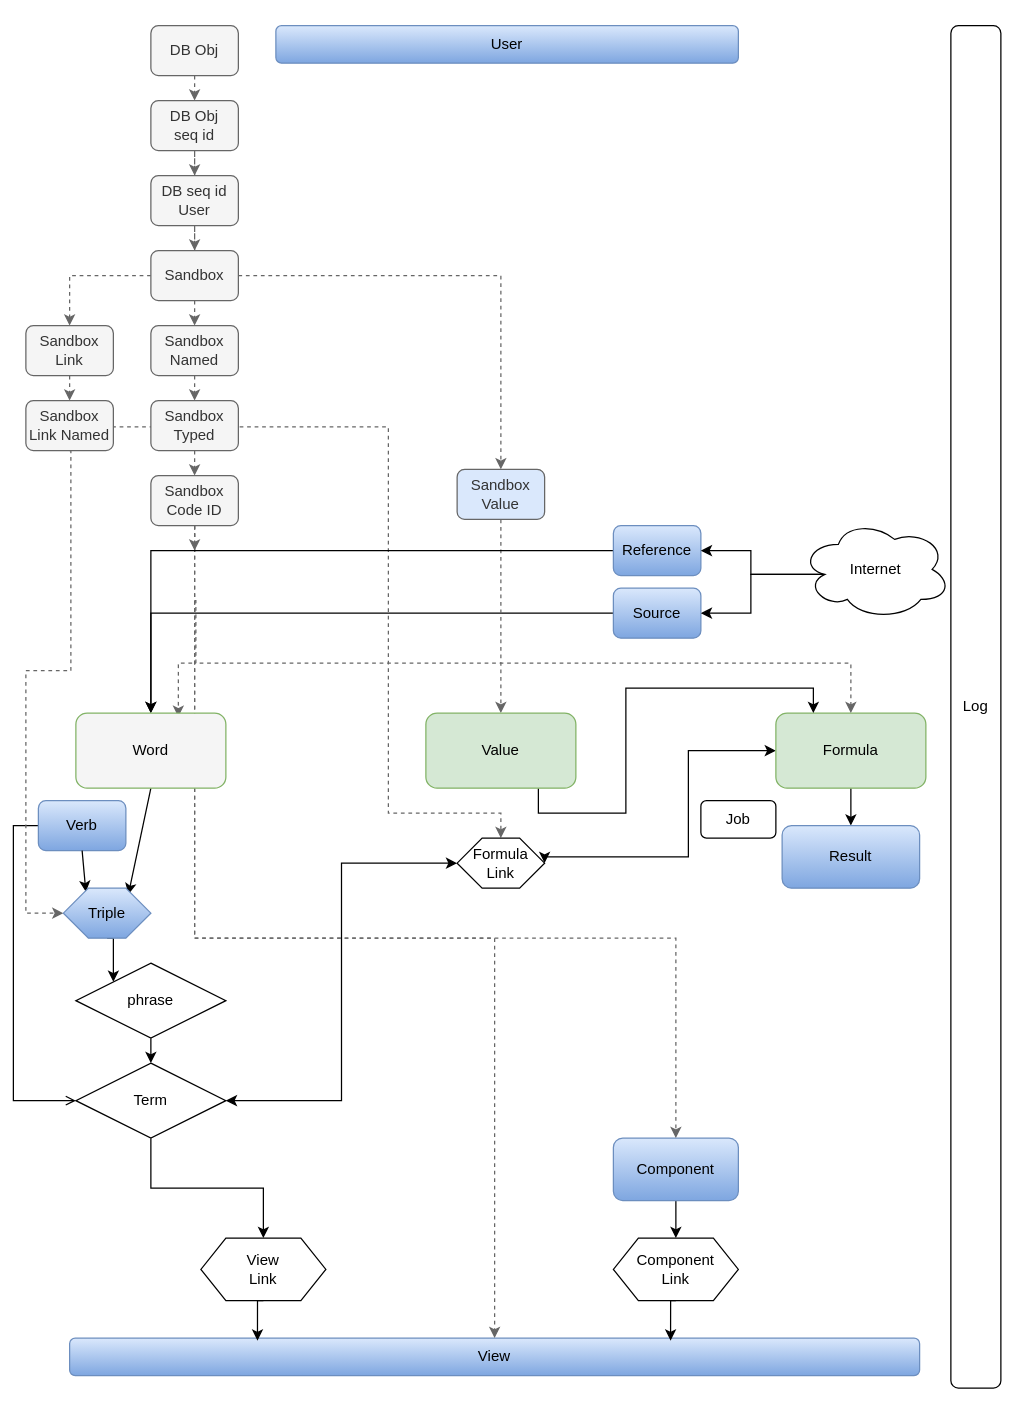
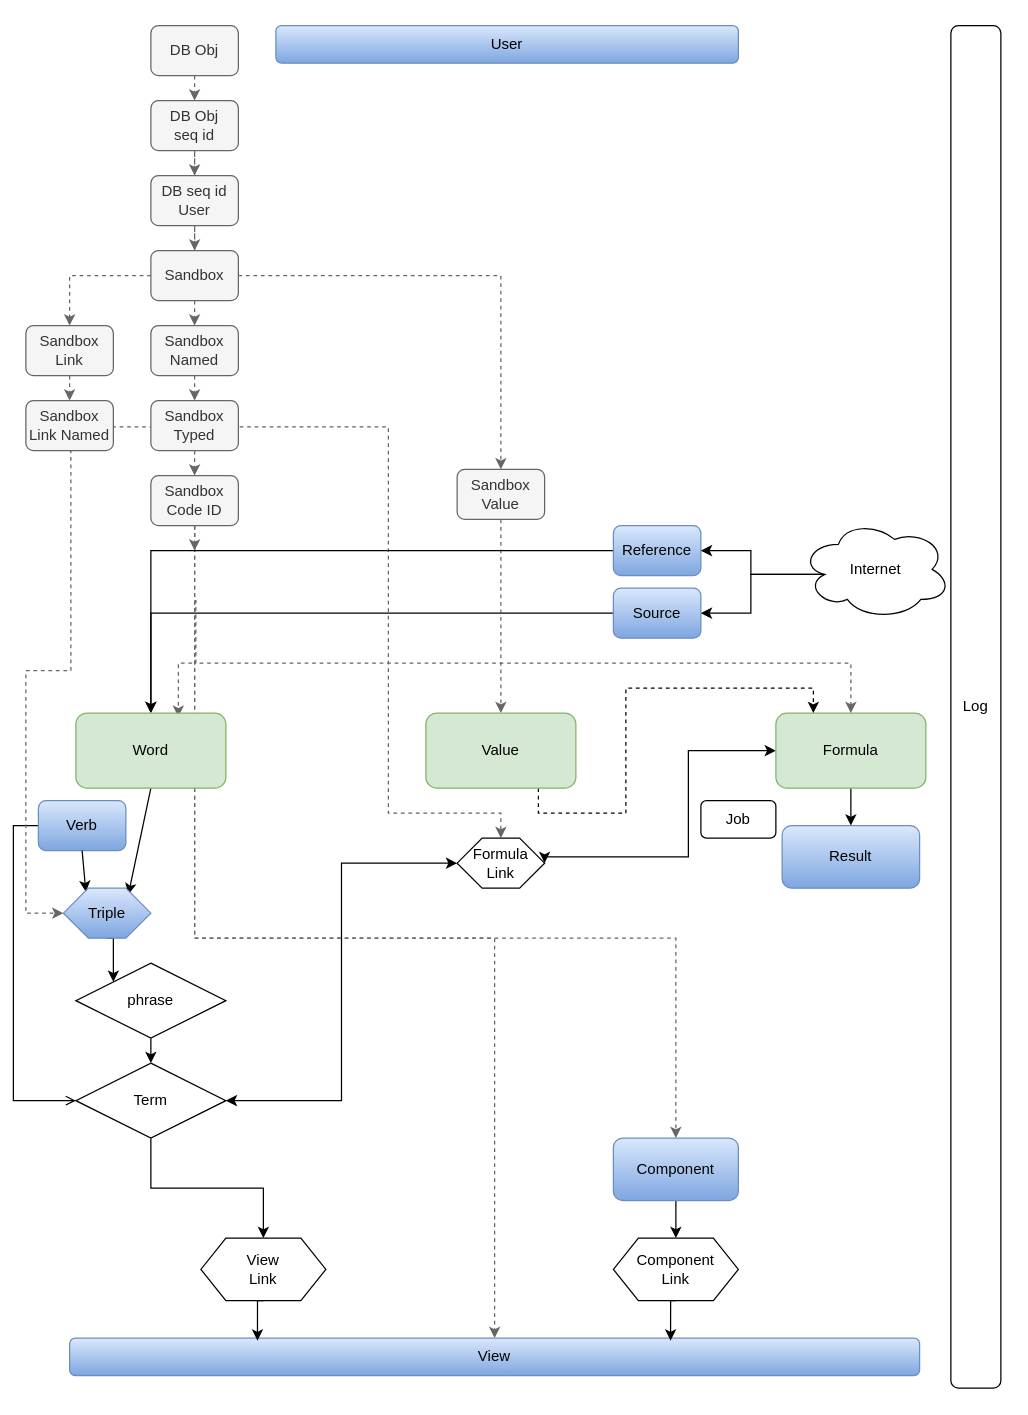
  <mxCell id="0" />
  <mxCell id="1" parent="0" />
  <mxCell id="2" style="edgeStyle=orthogonalEdgeStyle;rounded=0;orthogonalLoop=1;jettySize=auto;html=1;entryX=0;entryY=0.5;entryDx=0;entryDy=0;startArrow=classic;startFill=1;" edge="1" parent="1" source="47" target="45"><mxGeometry relative="1" as="geometry" /></mxCell>
  <mxCell id="3" style="edgeStyle=orthogonalEdgeStyle;rounded=0;orthogonalLoop=1;jettySize=auto;html=1;exitX=0;exitY=0.5;exitDx=0;exitDy=0;entryX=1;entryY=0.5;entryDx=0;entryDy=0;startArrow=classic;startFill=1;" edge="1" parent="1" source="5" target="45"><mxGeometry relative="1" as="geometry"><Array as="points"><mxPoint x="550" y="600" /><mxPoint x="550" y="685" /></Array></mxGeometry></mxCell>
  <mxCell id="4" style="edgeStyle=orthogonalEdgeStyle;rounded=0;orthogonalLoop=1;jettySize=auto;html=1;exitX=0.5;exitY=1;exitDx=0;exitDy=0;entryX=0.5;entryY=0;entryDx=0;entryDy=0;" edge="1" parent="1" source="5" target="50"><mxGeometry relative="1" as="geometry" /></mxCell>
  <mxCell id="5" value="Formula" style="rounded=1;whiteSpace=wrap;html=1;fillColor=#d5e8d4;strokeColor=#82b366;" parent="1" vertex="1"><mxGeometry x="620" y="570" width="120" height="60" as="geometry" /></mxCell>
  <mxCell id="6" style="edgeStyle=orthogonalEdgeStyle;rounded=0;orthogonalLoop=1;jettySize=auto;html=1;exitX=0;exitY=0.5;exitDx=0;exitDy=0;entryX=0;entryY=0.5;entryDx=0;entryDy=0;endArrow=open;" edge="1" parent="1" source="7" target="47"><mxGeometry relative="1" as="geometry" /></mxCell>
  <mxCell id="7" value="Verb" style="rounded=1;whiteSpace=wrap;html=1;fillColor=#dae8fc;gradientColor=#7ea6e0;strokeColor=#6c8ebf;" vertex="1" parent="1"><mxGeometry x="30" y="640" width="70" height="40" as="geometry" /></mxCell>
  <mxCell id="8" style="edgeStyle=orthogonalEdgeStyle;rounded=0;orthogonalLoop=1;jettySize=auto;html=1;exitX=0.5;exitY=1;exitDx=0;exitDy=0;entryX=0;entryY=0;entryDx=0;entryDy=0;" edge="1" parent="1" target="12"><mxGeometry relative="1" as="geometry"><mxPoint x="85" y="750" as="sourcePoint" /></mxGeometry></mxCell>
  <mxCell id="9" value="" style="endArrow=classic;html=1;rounded=0;exitX=0.5;exitY=1;exitDx=0;exitDy=0;entryX=0.257;entryY=0.075;entryDx=0;entryDy=0;entryPerimeter=0;" edge="1" parent="1" source="7" target="44"><mxGeometry width="50" height="50" relative="1" as="geometry"><mxPoint x="370" y="1310" as="sourcePoint" /><mxPoint x="67.5" y="710" as="targetPoint" /></mxGeometry></mxCell>
  <mxCell id="10" value="" style="endArrow=classic;html=1;rounded=0;exitX=0.5;exitY=1;exitDx=0;exitDy=0;entryX=0.743;entryY=0.125;entryDx=0;entryDy=0;entryPerimeter=0;" edge="1" parent="1" source="61" target="44"><mxGeometry width="50" height="50" relative="1" as="geometry"><mxPoint x="270" y="740" as="sourcePoint" /><mxPoint x="102.5" y="710" as="targetPoint" /></mxGeometry></mxCell>
  <mxCell id="11" style="edgeStyle=orthogonalEdgeStyle;rounded=0;orthogonalLoop=1;jettySize=auto;html=1;exitX=0.5;exitY=1;exitDx=0;exitDy=0;entryX=0.5;entryY=0;entryDx=0;entryDy=0;" edge="1" parent="1" source="12" target="47"><mxGeometry relative="1" as="geometry" /></mxCell>
  <mxCell id="12" value="phrase" style="rhombus;whiteSpace=wrap;html=1;" vertex="1" parent="1"><mxGeometry x="60" y="770" width="120" height="60" as="geometry" /></mxCell>
  <mxCell id="13" style="edgeStyle=orthogonalEdgeStyle;rounded=0;orthogonalLoop=1;jettySize=auto;html=1;exitX=0;exitY=0.5;exitDx=0;exitDy=0;" edge="1" parent="1" source="14" target="61"><mxGeometry relative="1" as="geometry" /></mxCell>
  <mxCell id="14" value="Source" style="rounded=1;whiteSpace=wrap;html=1;fillColor=#dae8fc;gradientColor=#7ea6e0;strokeColor=#6c8ebf;" vertex="1" parent="1"><mxGeometry x="490" y="470" width="70" height="40" as="geometry" /></mxCell>
  <mxCell id="15" value="View" style="rounded=1;whiteSpace=wrap;html=1;fillColor=#dae8fc;gradientColor=#7ea6e0;strokeColor=#6c8ebf;" vertex="1" parent="1"><mxGeometry x="55" y="1070" width="680" height="30" as="geometry" /></mxCell>
  <mxCell id="16" style="edgeStyle=orthogonalEdgeStyle;rounded=0;orthogonalLoop=1;jettySize=auto;html=1;exitX=0.5;exitY=1;exitDx=0;exitDy=0;entryX=0.5;entryY=0;entryDx=0;entryDy=0;" edge="1" parent="1" source="17" target="57"><mxGeometry relative="1" as="geometry" /></mxCell>
  <mxCell id="17" value="Component" style="rounded=1;whiteSpace=wrap;html=1;fillColor=#dae8fc;gradientColor=#7ea6e0;strokeColor=#6c8ebf;" vertex="1" parent="1"><mxGeometry x="490" y="910" width="100" height="50" as="geometry" /></mxCell>
  <mxCell id="18" style="edgeStyle=orthogonalEdgeStyle;rounded=0;orthogonalLoop=1;jettySize=auto;html=1;exitX=0.5;exitY=1;exitDx=0;exitDy=0;entryX=0.5;entryY=0;entryDx=0;entryDy=0;fillColor=#f5f5f5;gradientColor=#b3b3b3;strokeColor=#666666;dashed=1;" edge="1" parent="1"><mxGeometry relative="1" as="geometry"><mxPoint x="155" y="300" as="sourcePoint" /><mxPoint x="155" y="320" as="targetPoint" /></mxGeometry></mxCell>
  <mxCell id="19" style="edgeStyle=orthogonalEdgeStyle;rounded=0;orthogonalLoop=1;jettySize=auto;html=1;exitX=0;exitY=0.5;exitDx=0;exitDy=0;dashed=1;fillColor=#f5f5f5;gradientColor=#b3b3b3;strokeColor=#666666;" edge="1" parent="1" source="22" target="40"><mxGeometry relative="1" as="geometry" /></mxCell>
  <mxCell id="20" style="edgeStyle=orthogonalEdgeStyle;rounded=0;orthogonalLoop=1;jettySize=auto;html=1;exitX=1;exitY=0.5;exitDx=0;exitDy=0;fillColor=#f5f5f5;gradientColor=#b3b3b3;strokeColor=#666666;dashed=1;" edge="1" parent="1" source="22" target="42"><mxGeometry relative="1" as="geometry" /></mxCell>
  <mxCell id="21" style="edgeStyle=orthogonalEdgeStyle;rounded=0;orthogonalLoop=1;jettySize=auto;html=1;exitX=0.5;exitY=1;exitDx=0;exitDy=0;entryX=0.5;entryY=0;entryDx=0;entryDy=0;dashed=1;fillColor=#f5f5f5;gradientColor=#b3b3b3;strokeColor=#666666;" edge="1" parent="1" source="22" target="24"><mxGeometry relative="1" as="geometry" /></mxCell>
  <mxCell id="22" value="Sandbox" style="rounded=1;whiteSpace=wrap;html=1;fillColor=#f5f5f5;fontColor=#333333;strokeColor=#666666;" vertex="1" parent="1"><mxGeometry x="120" y="200" width="70" height="40" as="geometry" /></mxCell>
  <mxCell id="23" style="edgeStyle=orthogonalEdgeStyle;rounded=0;orthogonalLoop=1;jettySize=auto;html=1;exitX=0.5;exitY=1;exitDx=0;exitDy=0;entryX=0.5;entryY=0;entryDx=0;entryDy=0;fillColor=#f5f5f5;gradientColor=#b3b3b3;strokeColor=#666666;dashed=1;" edge="1" parent="1"><mxGeometry relative="1" as="geometry"><mxPoint x="155" y="360" as="sourcePoint" /><mxPoint x="155" y="380" as="targetPoint" /></mxGeometry></mxCell>
  <mxCell id="24" value="&lt;div&gt;Sandbox&lt;/div&gt;&lt;div&gt;Named&lt;/div&gt;" style="rounded=1;whiteSpace=wrap;html=1;fillColor=#f5f5f5;fontColor=#333333;strokeColor=#666666;" vertex="1" parent="1"><mxGeometry x="120" y="260" width="70" height="40" as="geometry" /></mxCell>
  <mxCell id="25" style="edgeStyle=orthogonalEdgeStyle;rounded=0;orthogonalLoop=1;jettySize=auto;html=1;exitX=0.5;exitY=1;exitDx=0;exitDy=0;entryX=0.5;entryY=0;entryDx=0;entryDy=0;fillColor=#f5f5f5;gradientColor=#b3b3b3;strokeColor=#666666;dashed=1;" edge="1" parent="1"><mxGeometry relative="1" as="geometry"><mxPoint x="155" y="420" as="sourcePoint" /><mxPoint x="155" y="440" as="targetPoint" /></mxGeometry></mxCell>
  <mxCell id="26" style="edgeStyle=orthogonalEdgeStyle;rounded=0;orthogonalLoop=1;jettySize=auto;html=1;exitX=0.5;exitY=1;exitDx=0;exitDy=0;entryX=0.683;entryY=0.05;entryDx=0;entryDy=0;fillColor=#f5f5f5;gradientColor=#b3b3b3;strokeColor=#666666;dashed=1;entryPerimeter=0;" edge="1" parent="1" target="61"><mxGeometry relative="1" as="geometry"><mxPoint x="155" y="480" as="sourcePoint" /><Array as="points"><mxPoint x="156" y="480" /><mxPoint x="156" y="530" /><mxPoint x="142" y="530" /></Array></mxGeometry></mxCell>
  <mxCell id="27" style="edgeStyle=orthogonalEdgeStyle;rounded=0;orthogonalLoop=1;jettySize=auto;html=1;exitX=0.5;exitY=1;exitDx=0;exitDy=0;fillColor=#f5f5f5;gradientColor=#b3b3b3;strokeColor=#666666;dashed=1;" edge="1" parent="1" target="5"><mxGeometry relative="1" as="geometry"><mxPoint x="155" y="480" as="sourcePoint" /><Array as="points"><mxPoint x="155" y="530" /><mxPoint x="680" y="530" /></Array></mxGeometry></mxCell>
  <mxCell id="28" style="edgeStyle=orthogonalEdgeStyle;rounded=0;orthogonalLoop=1;jettySize=auto;html=1;exitX=0.5;exitY=1;exitDx=0;exitDy=0;fillColor=#f5f5f5;gradientColor=#b3b3b3;strokeColor=#666666;dashed=1;" edge="1" parent="1" source="30" target="15"><mxGeometry relative="1" as="geometry"><Array as="points"><mxPoint x="155" y="750" /><mxPoint x="395" y="750" /></Array></mxGeometry></mxCell>
  <mxCell id="29" style="edgeStyle=orthogonalEdgeStyle;rounded=0;orthogonalLoop=1;jettySize=auto;html=1;exitX=0.5;exitY=1;exitDx=0;exitDy=0;fillColor=#f5f5f5;gradientColor=#b3b3b3;strokeColor=#666666;dashed=1;" edge="1" parent="1" source="30" target="17"><mxGeometry relative="1" as="geometry"><Array as="points"><mxPoint x="155" y="750" /><mxPoint x="540" y="750" /></Array></mxGeometry></mxCell>
  <mxCell id="30" value="&lt;div&gt;Sandbox&lt;/div&gt;&lt;div&gt;Code ID&lt;br&gt;&lt;/div&gt;" style="rounded=1;whiteSpace=wrap;html=1;fillColor=#f5f5f5;fontColor=#333333;strokeColor=#666666;" vertex="1" parent="1"><mxGeometry x="120" y="380" width="70" height="40" as="geometry" /></mxCell>
  <mxCell id="31" style="edgeStyle=orthogonalEdgeStyle;rounded=0;orthogonalLoop=1;jettySize=auto;html=1;exitX=0.5;exitY=1;exitDx=0;exitDy=0;fillColor=#f5f5f5;gradientColor=#b3b3b3;strokeColor=#666666;dashed=1;" edge="1" parent="1" source="32" target="22"><mxGeometry relative="1" as="geometry" /></mxCell>
  <mxCell id="32" value="&lt;div&gt;DB seq id&lt;/div&gt;&lt;div&gt;User&lt;br&gt;&lt;/div&gt;" style="rounded=1;whiteSpace=wrap;html=1;fillColor=#f5f5f5;fontColor=#333333;strokeColor=#666666;" vertex="1" parent="1"><mxGeometry x="120" y="140" width="70" height="40" as="geometry" /></mxCell>
  <mxCell id="33" style="edgeStyle=orthogonalEdgeStyle;rounded=0;orthogonalLoop=1;jettySize=auto;html=1;exitX=0.5;exitY=1;exitDx=0;exitDy=0;fillColor=#f5f5f5;gradientColor=#b3b3b3;strokeColor=#666666;dashed=1;" edge="1" parent="1" source="34" target="32"><mxGeometry relative="1" as="geometry" /></mxCell>
  <mxCell id="34" value="&lt;div&gt;DB Obj&lt;/div&gt;&lt;div&gt;seq id&lt;/div&gt;" style="rounded=1;whiteSpace=wrap;html=1;fillColor=#f5f5f5;fontColor=#333333;strokeColor=#666666;" vertex="1" parent="1"><mxGeometry x="120" y="80" width="70" height="40" as="geometry" /></mxCell>
  <mxCell id="35" style="edgeStyle=orthogonalEdgeStyle;rounded=0;orthogonalLoop=1;jettySize=auto;html=1;exitX=0.5;exitY=1;exitDx=0;exitDy=0;entryX=0.5;entryY=0;entryDx=0;entryDy=0;dashed=1;fillColor=#f5f5f5;gradientColor=#b3b3b3;strokeColor=#666666;" edge="1" parent="1" source="36" target="34"><mxGeometry relative="1" as="geometry" /></mxCell>
  <mxCell id="36" value="&lt;div&gt;DB Obj&lt;br&gt;&lt;/div&gt;" style="rounded=1;whiteSpace=wrap;html=1;fillColor=#f5f5f5;fontColor=#333333;strokeColor=#666666;" vertex="1" parent="1"><mxGeometry x="120" y="20" width="70" height="40" as="geometry" /></mxCell>
  <mxCell id="37" style="edgeStyle=orthogonalEdgeStyle;rounded=0;orthogonalLoop=1;jettySize=auto;html=1;exitX=0.5;exitY=1;exitDx=0;exitDy=0;fillColor=#f5f5f5;gradientColor=#b3b3b3;strokeColor=#666666;dashed=1;entryX=0;entryY=0.5;entryDx=0;entryDy=0;" edge="1" parent="1" target="44"><mxGeometry relative="1" as="geometry"><mxPoint x="55" y="360" as="sourcePoint" /><mxPoint x="55" y="380" as="targetPoint" /><Array as="points"><mxPoint x="56" y="360" /><mxPoint x="56" y="536" /><mxPoint x="20" y="536" /><mxPoint x="20" y="730" /></Array></mxGeometry></mxCell>
  <mxCell id="38" style="edgeStyle=orthogonalEdgeStyle;rounded=0;orthogonalLoop=1;jettySize=auto;html=1;exitX=1;exitY=0.5;exitDx=0;exitDy=0;fillColor=#f5f5f5;gradientColor=#b3b3b3;strokeColor=#666666;dashed=1;" edge="1" parent="1" target="45"><mxGeometry relative="1" as="geometry"><mxPoint x="90" y="340" as="sourcePoint" /><Array as="points"><mxPoint x="90" y="341" /><mxPoint x="310" y="341" /><mxPoint x="310" y="650" /><mxPoint x="400" y="650" /></Array></mxGeometry></mxCell>
  <mxCell id="39" style="edgeStyle=orthogonalEdgeStyle;rounded=0;orthogonalLoop=1;jettySize=auto;html=1;exitX=0.5;exitY=1;exitDx=0;exitDy=0;entryX=0.5;entryY=0;entryDx=0;entryDy=0;dashed=1;fillColor=#f5f5f5;gradientColor=#b3b3b3;strokeColor=#666666;" edge="1" parent="1" source="40" target="43"><mxGeometry relative="1" as="geometry" /></mxCell>
  <mxCell id="40" value="&lt;div&gt;Sandbox&lt;/div&gt;&lt;div&gt;Link&lt;br&gt;&lt;/div&gt;" style="rounded=1;whiteSpace=wrap;html=1;fillColor=#f5f5f5;fontColor=#333333;strokeColor=#666666;" vertex="1" parent="1"><mxGeometry x="20" y="260" width="70" height="40" as="geometry" /></mxCell>
  <mxCell id="41" style="edgeStyle=orthogonalEdgeStyle;rounded=0;orthogonalLoop=1;jettySize=auto;html=1;exitX=0.5;exitY=1;exitDx=0;exitDy=0;entryX=0.5;entryY=0;entryDx=0;entryDy=0;dashed=1;fillColor=#f5f5f5;gradientColor=#b3b3b3;strokeColor=#666666;" edge="1" parent="1" source="42" target="49"><mxGeometry relative="1" as="geometry" /></mxCell>
- <mxCell id="42" value="&lt;div&gt;Sandbox&lt;/div&gt;&lt;div&gt;Value&lt;br&gt;&lt;/div&gt;" style="rounded=1;whiteSpace=wrap;html=1;fillColor=#dae8fc;fontColor=#333333;strokeColor=#666666;" vertex="1" parent="1"><mxGeometry x="365" y="375" width="70" height="40" as="geometry" /></mxCell>
+ <mxCell id="42" value="&lt;div&gt;Sandbox&lt;/div&gt;&lt;div&gt;Value&lt;br&gt;&lt;/div&gt;" style="rounded=1;whiteSpace=wrap;html=1;fillColor=#f5f5f5;fontColor=#333333;strokeColor=#666666;" vertex="1" parent="1"><mxGeometry x="365" y="375" width="70" height="40" as="geometry" /></mxCell>
  <mxCell id="43" value="&lt;div&gt;Sandbox&lt;/div&gt;&lt;div&gt;Link Named&lt;br&gt;&lt;/div&gt;" style="rounded=1;whiteSpace=wrap;html=1;fillColor=#f5f5f5;fontColor=#333333;strokeColor=#666666;" vertex="1" parent="1"><mxGeometry x="20" y="320" width="70" height="40" as="geometry" /></mxCell>
  <mxCell id="44" value="Triple" style="shape=hexagon;perimeter=hexagonPerimeter2;whiteSpace=wrap;html=1;fixedSize=1;fillColor=#dae8fc;gradientColor=#7ea6e0;strokeColor=#6c8ebf;" vertex="1" parent="1"><mxGeometry x="50" y="710" width="70" height="40" as="geometry" /></mxCell>
  <mxCell id="45" value="&lt;div&gt;Formula&lt;/div&gt;&lt;div&gt;Link&lt;br&gt;&lt;/div&gt;" style="shape=hexagon;perimeter=hexagonPerimeter2;whiteSpace=wrap;html=1;fixedSize=1;" vertex="1" parent="1"><mxGeometry x="365" y="670" width="70" height="40" as="geometry" /></mxCell>
  <mxCell id="46" style="edgeStyle=orthogonalEdgeStyle;rounded=0;orthogonalLoop=1;jettySize=auto;html=1;exitX=0.5;exitY=1;exitDx=0;exitDy=0;" edge="1" parent="1" source="47" target="59"><mxGeometry relative="1" as="geometry" /></mxCell>
  <mxCell id="47" value="Term" style="rhombus;whiteSpace=wrap;html=1;" vertex="1" parent="1"><mxGeometry x="60" y="850" width="120" height="60" as="geometry" /></mxCell>
- <mxCell id="48" style="edgeStyle=orthogonalEdgeStyle;rounded=0;orthogonalLoop=1;jettySize=auto;html=1;exitX=0.75;exitY=1;exitDx=0;exitDy=0;entryX=0.25;entryY=0;entryDx=0;entryDy=0;" edge="1" parent="1" source="49" target="5"><mxGeometry relative="1" as="geometry"><Array as="points"><mxPoint x="430" y="650" /><mxPoint x="500" y="650" /><mxPoint x="500" y="550" /><mxPoint x="650" y="550" /></Array></mxGeometry></mxCell>
+ <mxCell id="48" style="edgeStyle=orthogonalEdgeStyle;rounded=0;orthogonalLoop=1;jettySize=auto;html=1;exitX=0.75;exitY=1;exitDx=0;exitDy=0;entryX=0.25;entryY=0;entryDx=0;entryDy=0;dashed=1;" edge="1" parent="1" source="49" target="5"><mxGeometry relative="1" as="geometry"><Array as="points"><mxPoint x="430" y="650" /><mxPoint x="500" y="650" /><mxPoint x="500" y="550" /><mxPoint x="650" y="550" /></Array></mxGeometry></mxCell>
  <mxCell id="49" value="Value" style="rounded=1;whiteSpace=wrap;html=1;fillColor=#d5e8d4;strokeColor=#82b366;" parent="1" vertex="1"><mxGeometry x="340" y="570" width="120" height="60" as="geometry" /></mxCell>
  <mxCell id="50" value="Result" style="rounded=1;whiteSpace=wrap;html=1;fillColor=#dae8fc;gradientColor=#7ea6e0;strokeColor=#6c8ebf;" vertex="1" parent="1"><mxGeometry x="625" y="660" width="110" height="50" as="geometry" /></mxCell>
  <mxCell id="51" style="edgeStyle=orthogonalEdgeStyle;rounded=0;orthogonalLoop=1;jettySize=auto;html=1;exitX=0;exitY=0.5;exitDx=0;exitDy=0;entryX=0.5;entryY=0;entryDx=0;entryDy=0;" edge="1" parent="1" source="52" target="61"><mxGeometry relative="1" as="geometry" /></mxCell>
  <mxCell id="52" value="Reference" style="rounded=1;whiteSpace=wrap;html=1;fillColor=#dae8fc;gradientColor=#7ea6e0;strokeColor=#6c8ebf;" vertex="1" parent="1"><mxGeometry x="490" y="420" width="70" height="40" as="geometry" /></mxCell>
  <mxCell id="53" style="edgeStyle=orthogonalEdgeStyle;rounded=0;orthogonalLoop=1;jettySize=auto;html=1;exitX=0.16;exitY=0.55;exitDx=0;exitDy=0;exitPerimeter=0;entryX=1;entryY=0.5;entryDx=0;entryDy=0;" edge="1" parent="1" source="55" target="14"><mxGeometry relative="1" as="geometry" /></mxCell>
  <mxCell id="54" style="edgeStyle=orthogonalEdgeStyle;rounded=0;orthogonalLoop=1;jettySize=auto;html=1;exitX=0.16;exitY=0.55;exitDx=0;exitDy=0;exitPerimeter=0;entryX=1;entryY=0.5;entryDx=0;entryDy=0;" edge="1" parent="1" source="55" target="52"><mxGeometry relative="1" as="geometry" /></mxCell>
  <mxCell id="55" value="Internet" style="ellipse;shape=cloud;whiteSpace=wrap;html=1;" vertex="1" parent="1"><mxGeometry x="640" y="415" width="120" height="80" as="geometry" /></mxCell>
  <mxCell id="56" style="edgeStyle=orthogonalEdgeStyle;rounded=0;orthogonalLoop=1;jettySize=auto;html=1;exitX=0.5;exitY=1;exitDx=0;exitDy=0;entryX=0.707;entryY=0.067;entryDx=0;entryDy=0;entryPerimeter=0;" edge="1" parent="1" source="57" target="15"><mxGeometry relative="1" as="geometry" /></mxCell>
  <mxCell id="57" value="&lt;div&gt;Component&lt;br&gt;&lt;/div&gt;&lt;div&gt;Link&lt;br&gt;&lt;/div&gt;" style="shape=hexagon;perimeter=hexagonPerimeter2;whiteSpace=wrap;html=1;fixedSize=1;" vertex="1" parent="1"><mxGeometry x="490" y="990" width="100" height="50" as="geometry" /></mxCell>
  <mxCell id="58" value="&lt;div&gt;Sandbox&lt;/div&gt;&lt;div&gt;Typed&lt;/div&gt;" style="rounded=1;whiteSpace=wrap;html=1;fillColor=#f5f5f5;fontColor=#333333;strokeColor=#666666;" vertex="1" parent="1"><mxGeometry x="120" y="320" width="70" height="40" as="geometry" /></mxCell>
  <mxCell id="59" value="&lt;div&gt;View&lt;br&gt;&lt;/div&gt;&lt;div&gt;Link&lt;br&gt;&lt;/div&gt;" style="shape=hexagon;perimeter=hexagonPerimeter2;whiteSpace=wrap;html=1;fixedSize=1;" vertex="1" parent="1"><mxGeometry x="160" y="990" width="100" height="50" as="geometry" /></mxCell>
  <mxCell id="60" style="edgeStyle=orthogonalEdgeStyle;rounded=0;orthogonalLoop=1;jettySize=auto;html=1;exitX=0.5;exitY=1;exitDx=0;exitDy=0;entryX=0.221;entryY=0.067;entryDx=0;entryDy=0;entryPerimeter=0;" edge="1" parent="1" source="59" target="15"><mxGeometry relative="1" as="geometry" /></mxCell>
- <mxCell id="61" value="Word" style="rounded=1;whiteSpace=wrap;html=1;fillColor=#f5f5f5;strokeColor=#82b366;" parent="1" vertex="1"><mxGeometry x="60" y="570" width="120" height="60" as="geometry" /></mxCell>
+ <mxCell id="61" value="Word" style="rounded=1;whiteSpace=wrap;html=1;fillColor=#d5e8d4;strokeColor=#82b366;" parent="1" vertex="1"><mxGeometry x="60" y="570" width="120" height="60" as="geometry" /></mxCell>
  <mxCell id="62" value="User" style="rounded=1;whiteSpace=wrap;html=1;fillColor=#dae8fc;gradientColor=#7ea6e0;strokeColor=#6c8ebf;" vertex="1" parent="1"><mxGeometry x="220" y="20" width="370" height="30" as="geometry" /></mxCell>
  <mxCell id="63" value="Log" style="rounded=1;whiteSpace=wrap;html=1;" vertex="1" parent="1"><mxGeometry x="760" y="20" width="40" height="1090" as="geometry" /></mxCell>
  <mxCell id="64" value="&lt;div&gt;Job&lt;/div&gt;" style="rounded=1;whiteSpace=wrap;html=1;" vertex="1" parent="1"><mxGeometry x="560" y="640" width="60" height="30" as="geometry" /></mxCell>
